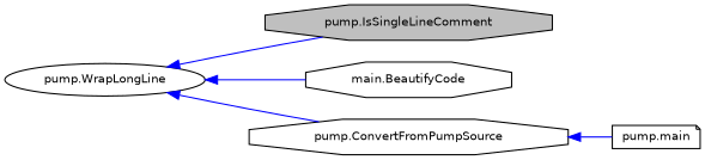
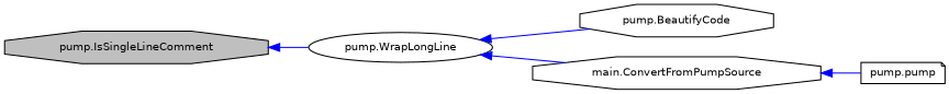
  digraph {
    rankdir=LR
    node [color=black fillcolor=white fontname=Helvetica fontsize=10 shape=octagon style=filled]
    edge [color=blue dir=back fontname=Helvetica fontsize=10 labelfontname=Helvetica labelfontsize=10 style=solid]
    n1 [fillcolor=grey75 fontcolor=black height=0.2 label="pump.IsSingleLineComment" width=0.4]
    n2 [height=0.2 label="pump.WrapLongLine" shape=ellipse width=0.4]
-   n3 [height=0.2 label="main.BeautifyCode" width=0.4]
-   n4 [height=0.2 label="pump.ConvertFromPumpSource" width=0.4]
-   n5 [height=0.2 label="pump.main" shape=note width=0.4]
-   n2 -> n1
+   n3 [height=0.2 label="pump.BeautifyCode" width=0.4]
+   n4 [height=0.2 label="main.ConvertFromPumpSource" width=0.4]
+   n5 [height=0.2 label="pump.pump" shape=note width=0.4]
+   n1 -> n2
    n2 -> n3
    n2 -> n4
    n4 -> n5
  }
